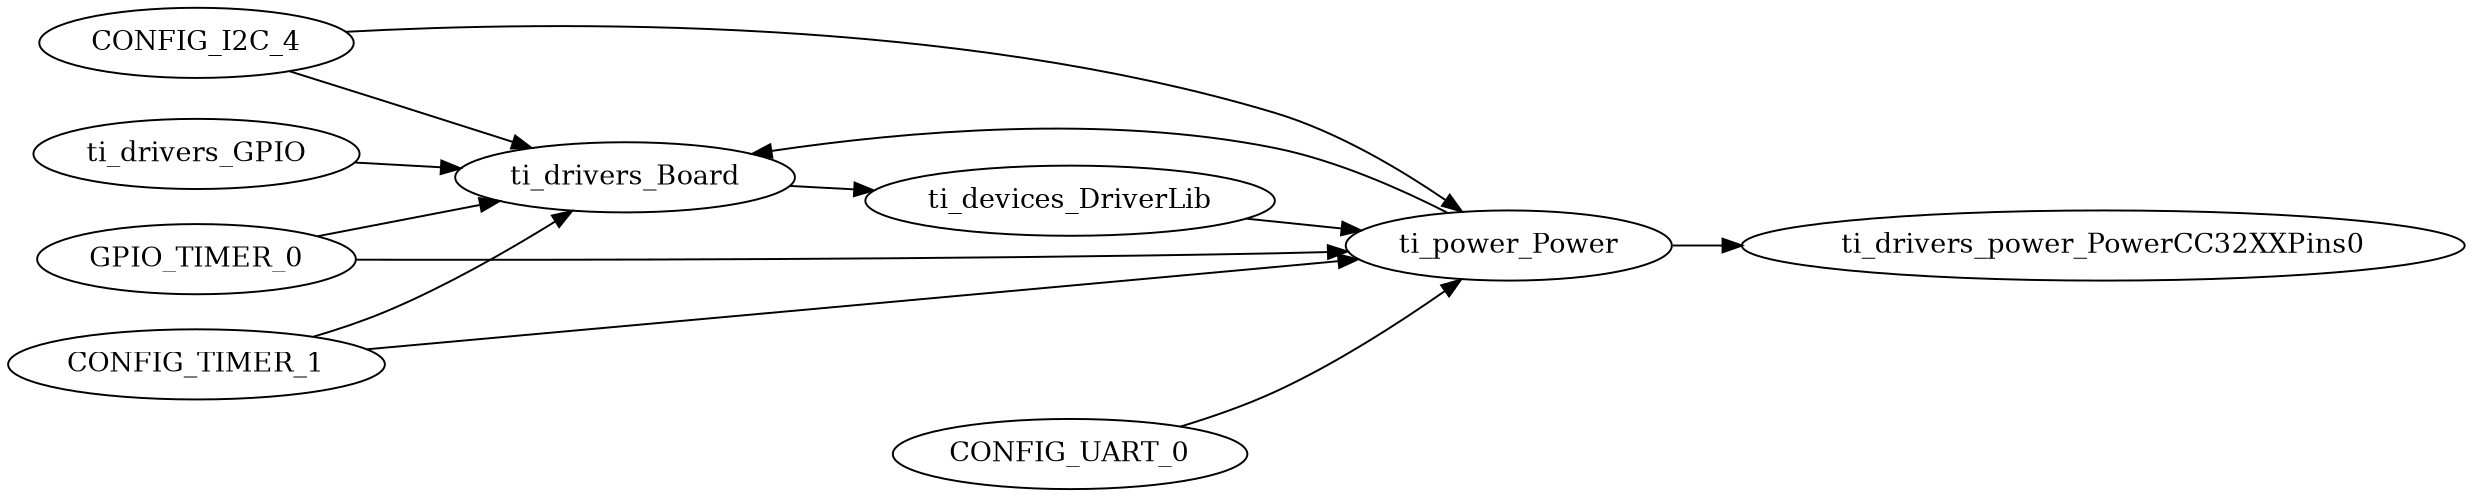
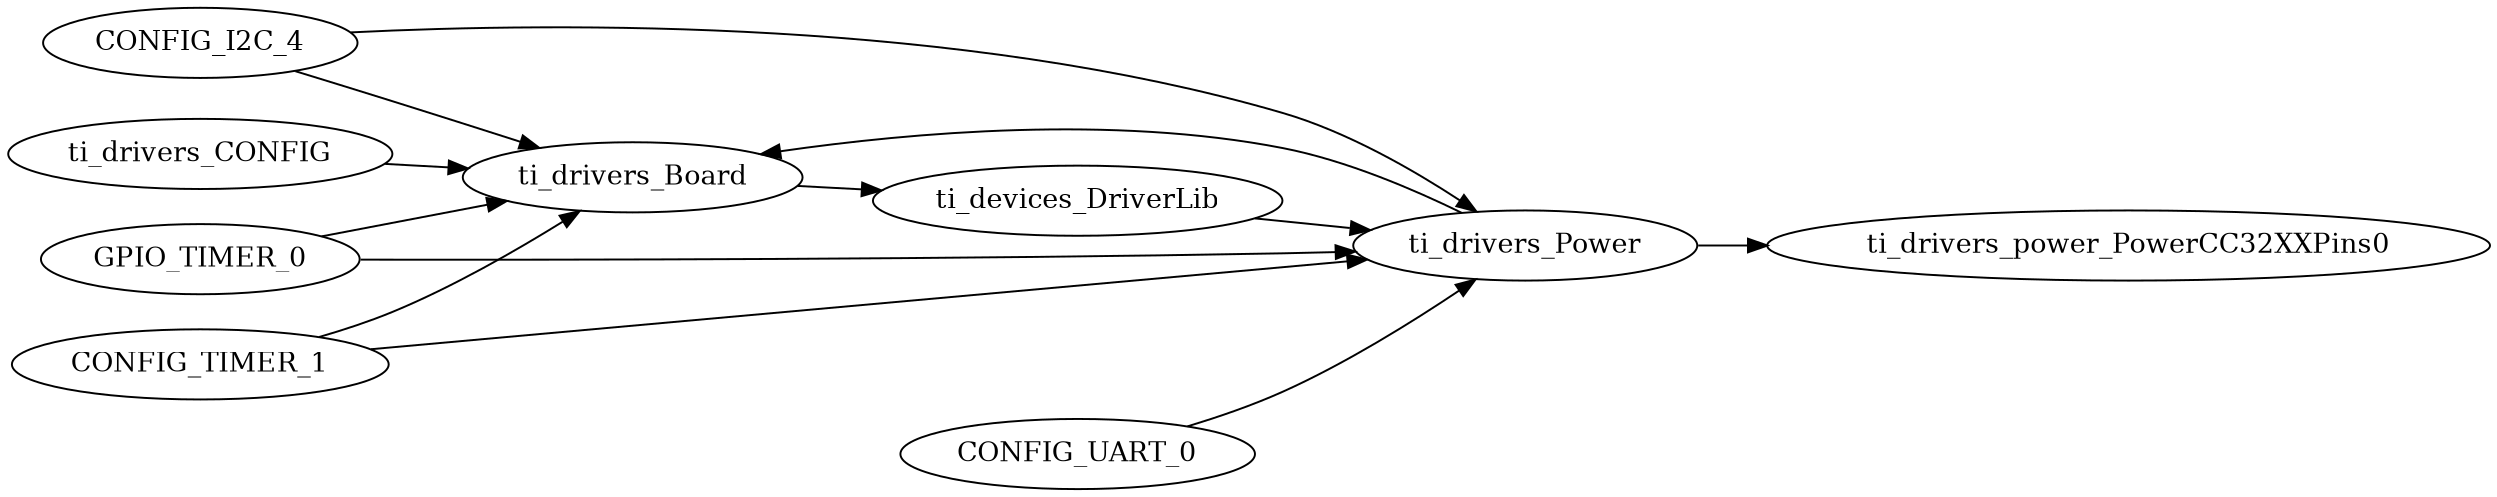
  digraph {
    rankdir=LR
    ti_drivers_Board
    ti_devices_DriverLib
-   ti_drivers_Power [label=ti_power_Power]
-   ti_drivers_GPIO
+   ti_drivers_Power
+   ti_drivers_GPIO [label=ti_drivers_CONFIG]
    ti_drivers_power_PowerCC32XXPins0
    n6 [label=CONFIG_I2C_4]
    n7 [label=GPIO_TIMER_0]
    CONFIG_TIMER_1
    CONFIG_UART_0
    ti_drivers_Board -> ti_devices_DriverLib
    ti_devices_DriverLib -> ti_drivers_Power
    ti_drivers_Power -> ti_drivers_Board
    ti_drivers_Power -> ti_drivers_power_PowerCC32XXPins0
    ti_drivers_GPIO -> ti_drivers_Board
    n6 -> ti_drivers_Board
    n6 -> ti_drivers_Power
    n7 -> ti_drivers_Board
    n7 -> ti_drivers_Power
    CONFIG_TIMER_1 -> ti_drivers_Board
    CONFIG_TIMER_1 -> ti_drivers_Power
    CONFIG_UART_0 -> ti_drivers_Power
  }
